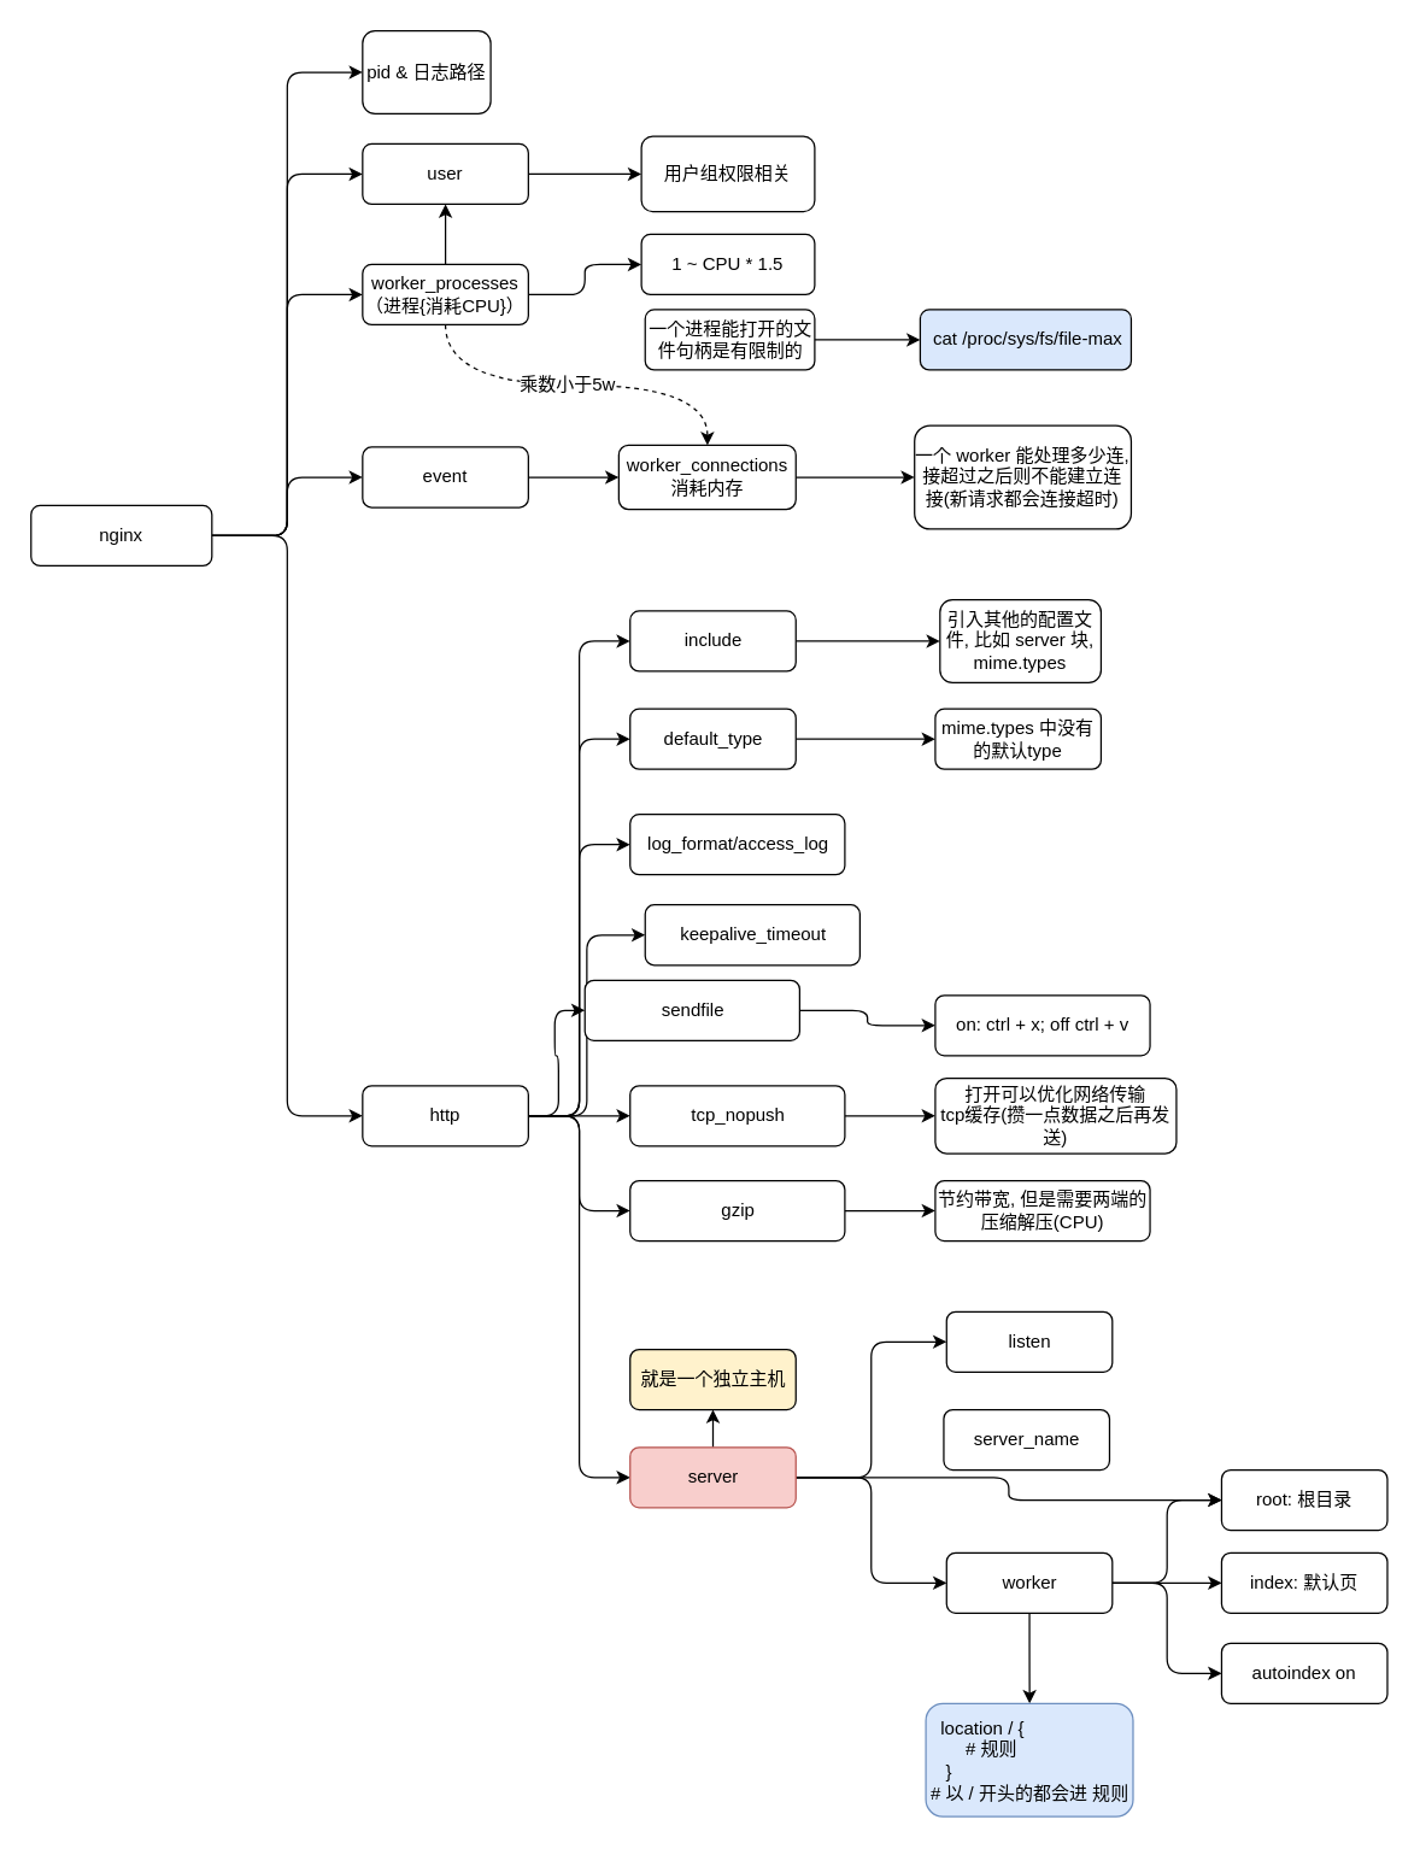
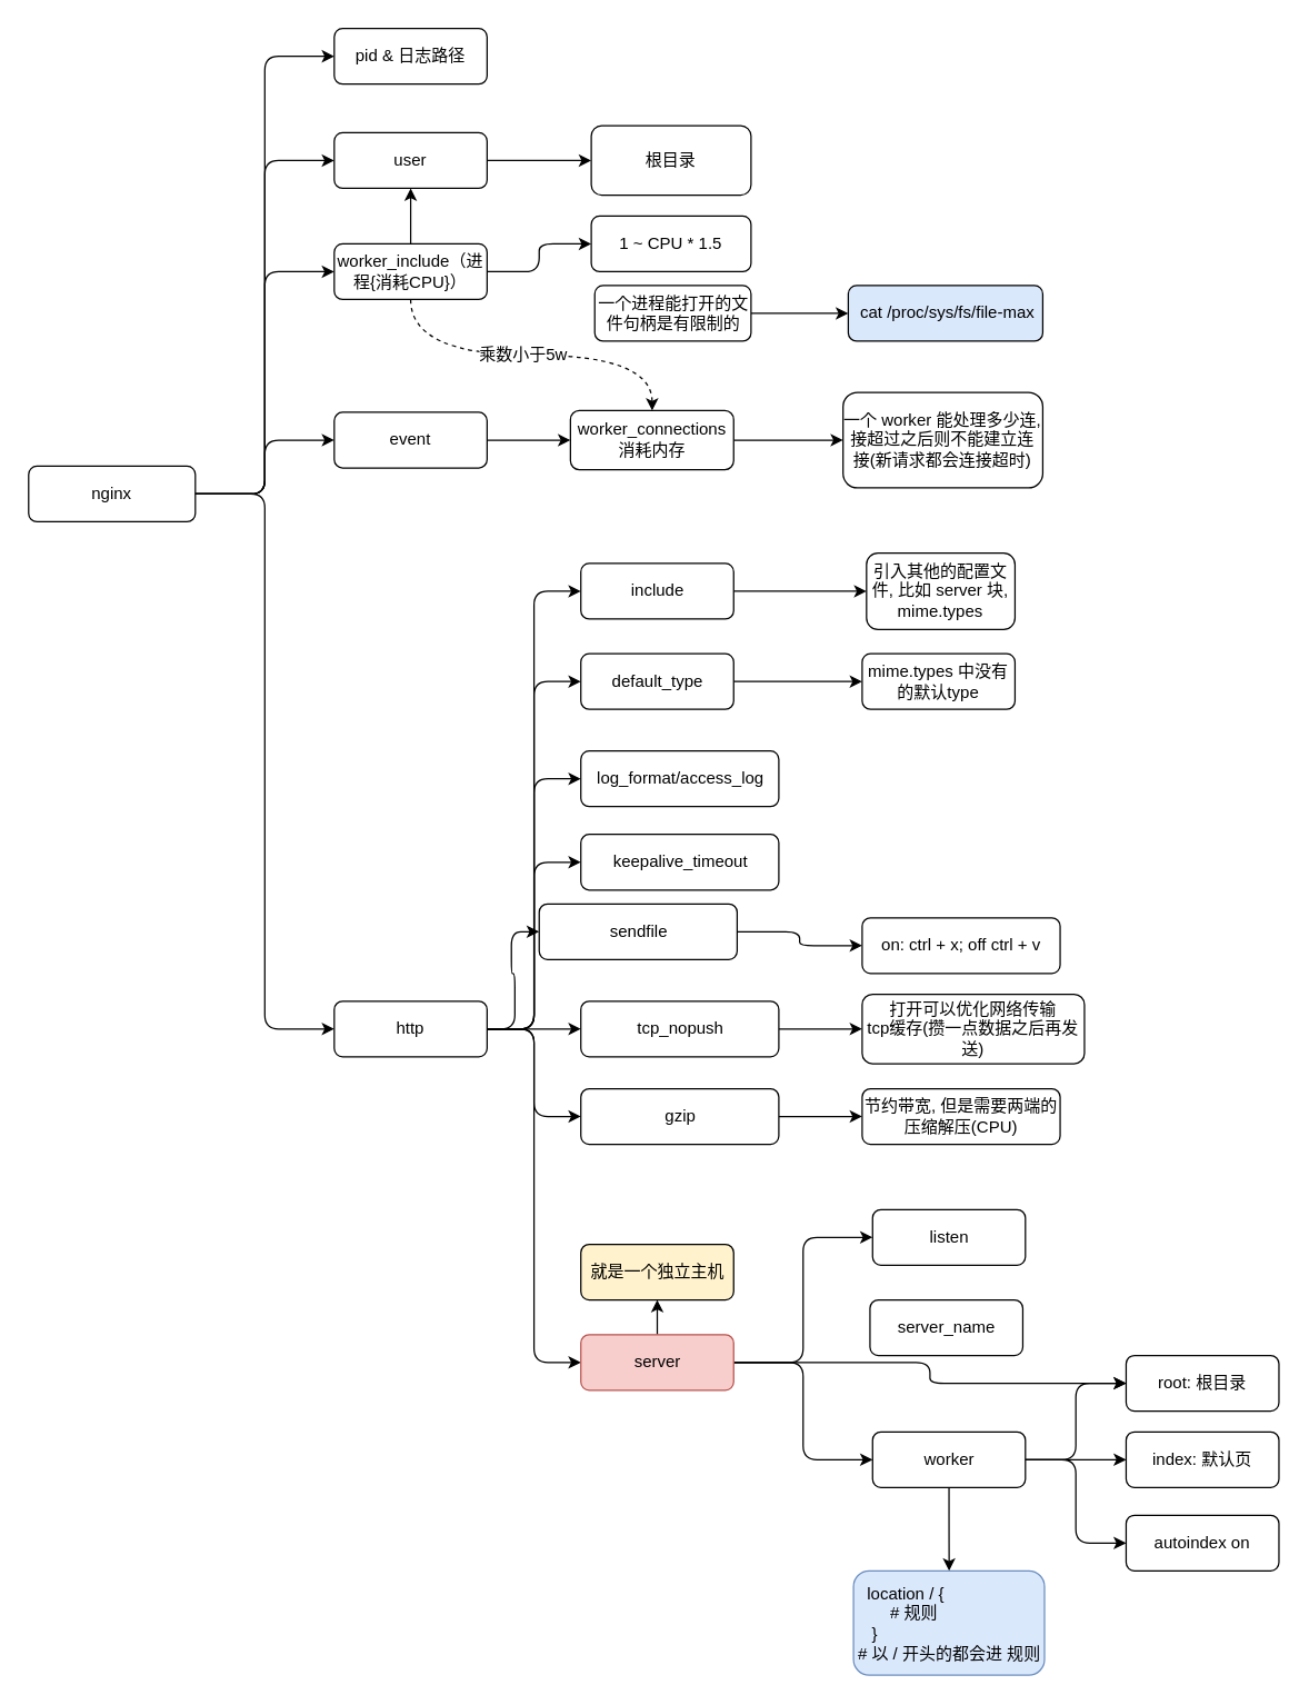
  <mxCell id="0" />
  <mxCell id="1" parent="0" />
  <mxCell id="2" value="" style="edgeStyle=orthogonalEdgeStyle;rounded=1;orthogonalLoop=1;jettySize=auto;html=1;entryX=0;entryY=0.5;entryDx=0;entryDy=0;" parent="1" source="7" target="9" edge="1"><mxGeometry relative="1" as="geometry" /></mxCell>
  <mxCell id="3" style="edgeStyle=orthogonalEdgeStyle;rounded=1;orthogonalLoop=1;jettySize=auto;html=1;entryX=0;entryY=0.5;entryDx=0;entryDy=0;" parent="1" source="7" target="14" edge="1"><mxGeometry relative="1" as="geometry" /></mxCell>
  <mxCell id="4" style="edgeStyle=orthogonalEdgeStyle;rounded=1;orthogonalLoop=1;jettySize=auto;html=1;entryX=0;entryY=0.5;entryDx=0;entryDy=0;" edge="1" parent="1" source="7" target="16"><mxGeometry relative="1" as="geometry" /></mxCell>
  <mxCell id="5" style="edgeStyle=orthogonalEdgeStyle;rounded=1;orthogonalLoop=1;jettySize=auto;html=1;entryX=0;entryY=0.5;entryDx=0;entryDy=0;" edge="1" parent="1" source="7" target="33"><mxGeometry relative="1" as="geometry" /></mxCell>
  <mxCell id="6" style="edgeStyle=orthogonalEdgeStyle;rounded=1;orthogonalLoop=1;jettySize=auto;html=1;entryX=0;entryY=0.5;entryDx=0;entryDy=0;" edge="1" parent="1" source="7" target="37"><mxGeometry relative="1" as="geometry" /></mxCell>
  <mxCell id="7" value="nginx" style="rounded=1;whiteSpace=wrap;html=1;" parent="1" vertex="1"><mxGeometry x="20" y="335" width="120" height="40" as="geometry" /></mxCell>
  <mxCell id="8" value="" style="edgeStyle=orthogonalEdgeStyle;rounded=1;orthogonalLoop=1;jettySize=auto;html=1;" edge="1" parent="1" source="9" target="21"><mxGeometry relative="1" as="geometry" /></mxCell>
  <mxCell id="9" value="user" style="rounded=1;whiteSpace=wrap;html=1;" parent="1" vertex="1"><mxGeometry x="240" y="95" width="110" height="40" as="geometry" /></mxCell>
  <mxCell id="10" value="" style="edgeStyle=orthogonalEdgeStyle;rounded=1;orthogonalLoop=1;jettySize=auto;html=1;" edge="1" parent="1" source="14" target="22"><mxGeometry relative="1" as="geometry" /></mxCell>
  <mxCell id="11" style="edgeStyle=orthogonalEdgeStyle;rounded=1;orthogonalLoop=1;jettySize=auto;html=1;" edge="1" parent="1" source="14" target="9"><mxGeometry relative="1" as="geometry" /></mxCell>
  <mxCell id="12" style="edgeStyle=orthogonalEdgeStyle;orthogonalLoop=1;jettySize=auto;html=1;exitX=0.5;exitY=1;exitDx=0;exitDy=0;curved=1;dashed=1;" edge="1" parent="1" source="14" target="18"><mxGeometry relative="1" as="geometry" /></mxCell>
  <mxCell id="13" value="&lt;font style=&quot;font-size: 12px&quot;&gt;乘数小于5w&lt;/font&gt;" style="edgeLabel;html=1;align=center;verticalAlign=middle;resizable=0;points=[];" vertex="1" connectable="0" parent="12"><mxGeometry x="-0.275" y="1" relative="1" as="geometry"><mxPoint x="28" as="offset" /></mxGeometry></mxCell>
- <mxCell id="14" value="worker_processes（进程{&lt;span style=&quot;background-color: rgb(255 , 255 , 255)&quot;&gt;消耗CPU&lt;/span&gt;}）" style="rounded=1;whiteSpace=wrap;html=1;" parent="1" vertex="1"><mxGeometry x="240" y="175" width="110" height="40" as="geometry" /></mxCell>
+ <mxCell id="14" value="worker_include（进程{&lt;span style=&quot;background-color: rgb(255 , 255 , 255)&quot;&gt;消耗CPU&lt;/span&gt;}）" style="rounded=1;whiteSpace=wrap;html=1;" parent="1" vertex="1"><mxGeometry x="240" y="175" width="110" height="40" as="geometry" /></mxCell>
  <mxCell id="15" value="" style="edgeStyle=orthogonalEdgeStyle;rounded=1;orthogonalLoop=1;jettySize=auto;html=1;" edge="1" parent="1" source="16" target="18"><mxGeometry relative="1" as="geometry" /></mxCell>
  <mxCell id="16" value="event" style="rounded=1;whiteSpace=wrap;html=1;" vertex="1" parent="1"><mxGeometry x="240" y="296.25" width="110" height="40" as="geometry" /></mxCell>
  <mxCell id="17" value="" style="edgeStyle=orthogonalEdgeStyle;rounded=1;orthogonalLoop=1;jettySize=auto;html=1;" edge="1" parent="1" source="18" target="23"><mxGeometry relative="1" as="geometry" /></mxCell>
  <mxCell id="18" value="worker_connections&lt;br&gt;&lt;span style=&quot;background-color: rgb(255 , 255 , 255)&quot;&gt;消耗内存&lt;/span&gt;" style="rounded=1;whiteSpace=wrap;html=1;" vertex="1" parent="1"><mxGeometry x="410" y="295" width="117.5" height="42.5" as="geometry" /></mxCell>
  <mxCell id="19" value="" style="edgeStyle=orthogonalEdgeStyle;rounded=1;orthogonalLoop=1;jettySize=auto;html=1;" edge="1" parent="1" source="20" target="24"><mxGeometry relative="1" as="geometry" /></mxCell>
  <mxCell id="20" value="&lt;span style=&quot;background-color: rgb(255 , 255 , 255)&quot;&gt;&lt;font style=&quot;font-size: 12px&quot;&gt;一个进程能打开的文件句柄是有限制的&lt;/font&gt;&lt;/span&gt;" style="rounded=1;whiteSpace=wrap;html=1;" vertex="1" parent="1"><mxGeometry x="427.5" y="205" width="112.5" height="40" as="geometry" /></mxCell>
- <mxCell id="21" value="&lt;span&gt;用户组权限相关&lt;/span&gt;" style="whiteSpace=wrap;html=1;rounded=1;" vertex="1" parent="1"><mxGeometry x="425" y="90" width="115" height="50" as="geometry" /></mxCell>
+ <mxCell id="21" value="&lt;span&gt;根目录&lt;/span&gt;" style="whiteSpace=wrap;html=1;rounded=1;" vertex="1" parent="1"><mxGeometry x="425" y="90" width="115" height="50" as="geometry" /></mxCell>
  <mxCell id="22" value="&lt;span&gt;1 ~ CPU * 1.5&lt;/span&gt;" style="whiteSpace=wrap;html=1;rounded=1;" vertex="1" parent="1"><mxGeometry x="425" y="155" width="115" height="40" as="geometry" /></mxCell>
  <mxCell id="23" value="&lt;span&gt;一个 worker 能处理多少连, 接&lt;/span&gt;&lt;span&gt;超过之后则不能建立连接&lt;/span&gt;&lt;span&gt;(新请求都会连接超时)&lt;/span&gt;" style="whiteSpace=wrap;html=1;rounded=1;" vertex="1" parent="1"><mxGeometry x="606.25" y="281.88" width="143.75" height="68.75" as="geometry" /></mxCell>
  <mxCell id="24" value="&amp;nbsp;cat /proc/sys/fs/file-max" style="rounded=1;whiteSpace=wrap;html=1;fillColor=#dae8fc;" vertex="1" parent="1"><mxGeometry x="610" y="205" width="140" height="40" as="geometry" /></mxCell>
  <mxCell id="25" style="edgeStyle=orthogonalEdgeStyle;rounded=1;orthogonalLoop=1;jettySize=auto;html=1;entryX=0;entryY=0.5;entryDx=0;entryDy=0;" edge="1" parent="1" source="33" target="35"><mxGeometry relative="1" as="geometry" /></mxCell>
  <mxCell id="26" style="edgeStyle=orthogonalEdgeStyle;rounded=1;orthogonalLoop=1;jettySize=auto;html=1;entryX=0;entryY=0.5;entryDx=0;entryDy=0;" edge="1" parent="1" source="33" target="42"><mxGeometry relative="1" as="geometry" /></mxCell>
  <mxCell id="27" style="edgeStyle=orthogonalEdgeStyle;rounded=1;orthogonalLoop=1;jettySize=auto;html=1;entryX=0;entryY=0.5;entryDx=0;entryDy=0;" edge="1" parent="1" source="33" target="51"><mxGeometry relative="1" as="geometry" /></mxCell>
  <mxCell id="28" style="edgeStyle=orthogonalEdgeStyle;rounded=1;orthogonalLoop=1;jettySize=auto;html=1;entryX=0;entryY=0.5;entryDx=0;entryDy=0;" edge="1" parent="1" source="33" target="53"><mxGeometry relative="1" as="geometry" /></mxCell>
  <mxCell id="29" style="edgeStyle=orthogonalEdgeStyle;rounded=1;orthogonalLoop=1;jettySize=auto;html=1;entryX=0;entryY=0.5;entryDx=0;entryDy=0;" edge="1" parent="1" source="33" target="54"><mxGeometry relative="1" as="geometry" /></mxCell>
  <mxCell id="30" style="edgeStyle=orthogonalEdgeStyle;rounded=1;orthogonalLoop=1;jettySize=auto;html=1;entryX=0;entryY=0.5;entryDx=0;entryDy=0;" edge="1" parent="1" source="33" target="56"><mxGeometry relative="1" as="geometry" /></mxCell>
  <mxCell id="31" style="edgeStyle=orthogonalEdgeStyle;rounded=1;orthogonalLoop=1;jettySize=auto;html=1;entryX=0;entryY=0.5;entryDx=0;entryDy=0;" edge="1" parent="1" source="33" target="59"><mxGeometry relative="1" as="geometry" /></mxCell>
  <mxCell id="32" style="edgeStyle=orthogonalEdgeStyle;rounded=1;orthogonalLoop=1;jettySize=auto;html=1;entryX=0;entryY=0.5;entryDx=0;entryDy=0;" edge="1" parent="1" source="33" target="62"><mxGeometry relative="1" as="geometry" /></mxCell>
  <mxCell id="33" value="http" style="rounded=1;whiteSpace=wrap;html=1;" vertex="1" parent="1"><mxGeometry x="240" y="720" width="110" height="40" as="geometry" /></mxCell>
  <mxCell id="34" value="" style="edgeStyle=orthogonalEdgeStyle;orthogonalLoop=1;jettySize=auto;html=1;rounded=1;" edge="1" parent="1" source="35" target="36"><mxGeometry relative="1" as="geometry" /></mxCell>
  <mxCell id="35" value="include" style="rounded=1;whiteSpace=wrap;html=1;" vertex="1" parent="1"><mxGeometry x="417.5" y="405" width="110" height="40" as="geometry" /></mxCell>
  <mxCell id="36" value="引入其他的配置文件, 比如 server 块, mime.types" style="rounded=1;whiteSpace=wrap;html=1;" vertex="1" parent="1"><mxGeometry x="623.13" y="397.5" width="106.87" height="55" as="geometry" /></mxCell>
- <mxCell id="37" value="pid &amp;amp; 日志路径" style="rounded=1;whiteSpace=wrap;html=1;" vertex="1" parent="1"><mxGeometry x="240" y="20" width="85" height="55" as="geometry" /></mxCell>
+ <mxCell id="37" value="pid &amp;amp; 日志路径" style="rounded=1;whiteSpace=wrap;html=1;" vertex="1" parent="1"><mxGeometry x="240" y="20" width="110" height="40" as="geometry" /></mxCell>
  <mxCell id="38" style="edgeStyle=orthogonalEdgeStyle;rounded=1;orthogonalLoop=1;jettySize=auto;html=1;entryX=0;entryY=0.5;entryDx=0;entryDy=0;" edge="1" parent="1" source="42" target="43"><mxGeometry relative="1" as="geometry" /></mxCell>
  <mxCell id="39" style="edgeStyle=orthogonalEdgeStyle;rounded=1;orthogonalLoop=1;jettySize=auto;html=1;" edge="1" parent="1" source="42" target="66"><mxGeometry relative="1" as="geometry" /></mxCell>
  <mxCell id="40" style="edgeStyle=orthogonalEdgeStyle;rounded=1;orthogonalLoop=1;jettySize=auto;html=1;entryX=0;entryY=0.5;entryDx=0;entryDy=0;" edge="1" parent="1" source="42" target="49"><mxGeometry relative="1" as="geometry" /></mxCell>
  <mxCell id="41" value="" style="edgeStyle=orthogonalEdgeStyle;rounded=1;orthogonalLoop=1;jettySize=auto;html=1;" edge="1" parent="1" source="42" target="64"><mxGeometry relative="1" as="geometry" /></mxCell>
  <mxCell id="42" value="server" style="rounded=1;whiteSpace=wrap;html=1;fillColor=#f8cecc;strokeColor=#b85450;" vertex="1" parent="1"><mxGeometry x="417.5" y="960" width="110" height="40" as="geometry" /></mxCell>
  <mxCell id="43" value="listen" style="rounded=1;whiteSpace=wrap;html=1;" vertex="1" parent="1"><mxGeometry x="627.5" y="870" width="110" height="40" as="geometry" /></mxCell>
  <mxCell id="44" value="server_name" style="rounded=1;whiteSpace=wrap;html=1;" vertex="1" parent="1"><mxGeometry x="625.63" y="935" width="110" height="40" as="geometry" /></mxCell>
  <mxCell id="45" value="" style="edgeStyle=orthogonalEdgeStyle;rounded=1;orthogonalLoop=1;jettySize=auto;html=1;" edge="1" parent="1" source="49" target="65"><mxGeometry relative="1" as="geometry" /></mxCell>
  <mxCell id="46" value="" style="edgeStyle=orthogonalEdgeStyle;rounded=1;orthogonalLoop=1;jettySize=auto;html=1;entryX=0;entryY=0.5;entryDx=0;entryDy=0;" edge="1" parent="1" source="49" target="66"><mxGeometry relative="1" as="geometry" /></mxCell>
  <mxCell id="47" style="edgeStyle=orthogonalEdgeStyle;rounded=1;orthogonalLoop=1;jettySize=auto;html=1;" edge="1" parent="1" source="49" target="67"><mxGeometry relative="1" as="geometry" /></mxCell>
  <mxCell id="48" style="edgeStyle=orthogonalEdgeStyle;rounded=1;orthogonalLoop=1;jettySize=auto;html=1;entryX=0;entryY=0.5;entryDx=0;entryDy=0;" edge="1" parent="1" source="49" target="68"><mxGeometry relative="1" as="geometry" /></mxCell>
  <mxCell id="49" value="worker" style="rounded=1;whiteSpace=wrap;html=1;" vertex="1" parent="1"><mxGeometry x="627.5" y="1030" width="110" height="40" as="geometry" /></mxCell>
  <mxCell id="50" style="edgeStyle=orthogonalEdgeStyle;rounded=1;orthogonalLoop=1;jettySize=auto;html=1;" edge="1" parent="1" source="51" target="52"><mxGeometry relative="1" as="geometry" /></mxCell>
  <mxCell id="51" value="default_type" style="rounded=1;whiteSpace=wrap;html=1;" vertex="1" parent="1"><mxGeometry x="417.5" y="470" width="110" height="40" as="geometry" /></mxCell>
  <mxCell id="52" value="mime.types 中没有的默认type" style="rounded=1;whiteSpace=wrap;html=1;" vertex="1" parent="1"><mxGeometry x="620" y="470" width="110" height="40" as="geometry" /></mxCell>
  <mxCell id="53" value="log_format/access_log" style="rounded=1;whiteSpace=wrap;html=1;" vertex="1" parent="1"><mxGeometry x="417.5" y="540" width="142.5" height="40" as="geometry" /></mxCell>
- <mxCell id="54" value="keepalive_timeout" style="rounded=1;whiteSpace=wrap;html=1;" vertex="1" parent="1"><mxGeometry x="427.5" y="600" width="142.5" height="40" as="geometry" /></mxCell>
+ <mxCell id="54" value="keepalive_timeout" style="rounded=1;whiteSpace=wrap;html=1;" vertex="1" parent="1"><mxGeometry x="417.5" y="600" width="142.5" height="40" as="geometry" /></mxCell>
  <mxCell id="55" value="" style="edgeStyle=orthogonalEdgeStyle;rounded=1;orthogonalLoop=1;jettySize=auto;html=1;" edge="1" parent="1" source="56" target="57"><mxGeometry relative="1" as="geometry" /></mxCell>
  <mxCell id="56" value="sendfile" style="rounded=1;whiteSpace=wrap;html=1;" vertex="1" parent="1"><mxGeometry x="387.5" y="650" width="142.5" height="40" as="geometry" /></mxCell>
  <mxCell id="57" value="on: ctrl + x; off ctrl + v" style="rounded=1;whiteSpace=wrap;html=1;" vertex="1" parent="1"><mxGeometry x="620" y="660" width="142.5" height="40" as="geometry" /></mxCell>
  <mxCell id="58" value="" style="edgeStyle=orthogonalEdgeStyle;rounded=1;orthogonalLoop=1;jettySize=auto;html=1;" edge="1" parent="1" source="59" target="60"><mxGeometry relative="1" as="geometry" /></mxCell>
  <mxCell id="59" value="tcp_nopush" style="rounded=1;whiteSpace=wrap;html=1;" vertex="1" parent="1"><mxGeometry x="417.5" y="720" width="142.5" height="40" as="geometry" /></mxCell>
  <mxCell id="60" value="打开可以优化网络传输&lt;br&gt;tcp缓存(攒一点数据之后再发送)" style="rounded=1;whiteSpace=wrap;html=1;" vertex="1" parent="1"><mxGeometry x="620" y="715" width="160" height="50" as="geometry" /></mxCell>
  <mxCell id="61" value="" style="edgeStyle=orthogonalEdgeStyle;rounded=1;orthogonalLoop=1;jettySize=auto;html=1;" edge="1" parent="1" source="62" target="63"><mxGeometry relative="1" as="geometry" /></mxCell>
  <mxCell id="62" value="gzip" style="rounded=1;whiteSpace=wrap;html=1;" vertex="1" parent="1"><mxGeometry x="417.5" y="783" width="142.5" height="40" as="geometry" /></mxCell>
  <mxCell id="63" value="节约带宽, 但是需要两端的压缩解压(CPU)" style="rounded=1;whiteSpace=wrap;html=1;" vertex="1" parent="1"><mxGeometry x="620" y="783" width="142.5" height="40" as="geometry" /></mxCell>
  <mxCell id="64" value="就是一个独立主机" style="rounded=1;whiteSpace=wrap;html=1;fillColor=#fff2cc;" vertex="1" parent="1"><mxGeometry x="417.5" y="895" width="110" height="40" as="geometry" /></mxCell>
  <mxCell id="65" value="&lt;div style=&quot;text-align: left&quot;&gt;&lt;font style=&quot;font-size: 12px&quot;&gt;&amp;nbsp; location / {&lt;/font&gt;&lt;/div&gt;&lt;div style=&quot;text-align: left&quot;&gt;&lt;span&gt;&lt;font style=&quot;font-size: 12px&quot;&gt;&amp;nbsp; &amp;nbsp; &amp;nbsp; &amp;nbsp;# 规则&lt;/font&gt;&lt;/span&gt;&lt;/div&gt;&lt;div style=&quot;text-align: left&quot;&gt;&lt;span&gt;&lt;font style=&quot;font-size: 12px&quot;&gt;&amp;nbsp; &amp;nbsp;}&lt;/font&gt;&lt;/span&gt;&lt;/div&gt;&lt;div style=&quot;text-align: left&quot;&gt;&lt;font style=&quot;font-size: 12px&quot;&gt;# 以 / 开头的都会进 规则&lt;/font&gt;&lt;/div&gt;" style="whiteSpace=wrap;html=1;rounded=1;fillColor=#dae8fc;strokeColor=#6c8ebf;" vertex="1" parent="1"><mxGeometry x="613.75" y="1130" width="137.5" height="75" as="geometry" /></mxCell>
  <mxCell id="66" value="root: 根目录" style="rounded=1;whiteSpace=wrap;html=1;" vertex="1" parent="1"><mxGeometry x="810" y="975" width="110" height="40" as="geometry" /></mxCell>
  <mxCell id="67" value="index: 默认页" style="rounded=1;whiteSpace=wrap;html=1;" vertex="1" parent="1"><mxGeometry x="810" y="1030" width="110" height="40" as="geometry" /></mxCell>
  <mxCell id="68" value="autoindex on" style="rounded=1;whiteSpace=wrap;html=1;" vertex="1" parent="1"><mxGeometry x="810" y="1090" width="110" height="40" as="geometry" /></mxCell>
